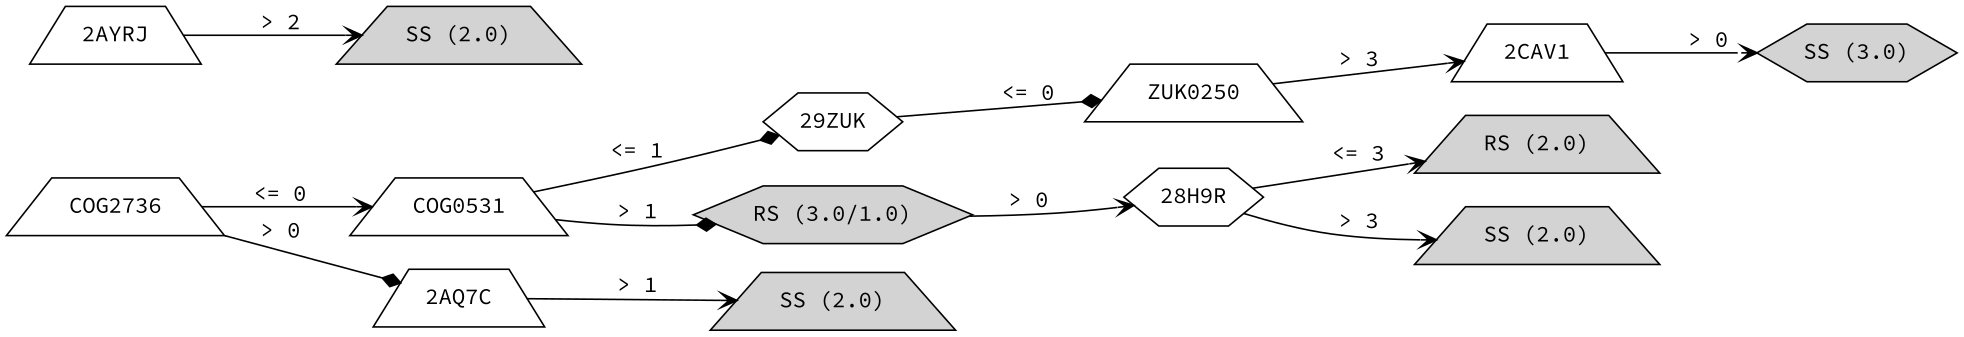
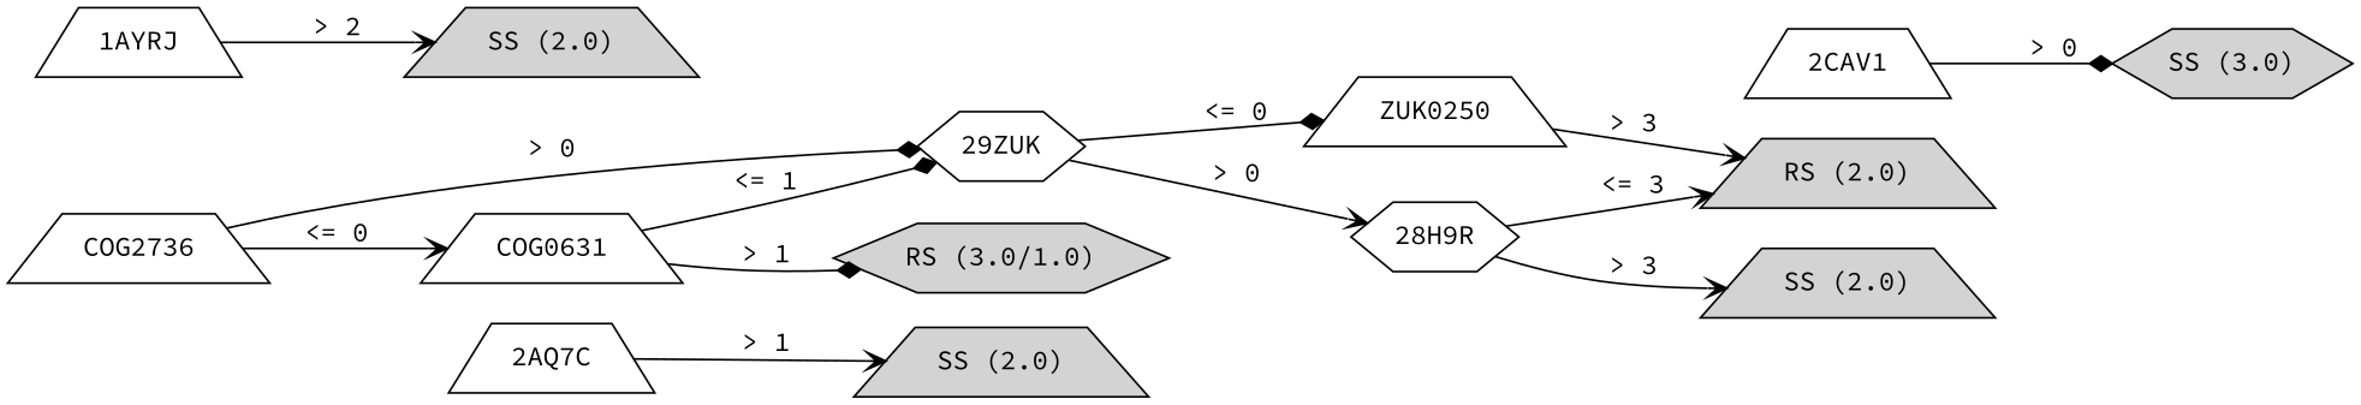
  digraph {
    fontname="Source Code Pro"
    rankdir=LR
    node [fontname="Source Code Pro" shape=trapezium]
    edge [arrowhead=vee fontname="Source Code Pro"]
    n1 [label=COG2736]
-   n2 [label=COG0531]
+   n2 [label=COG0631]
    n3 [label="2AQ7C"]
    n4 [label="29ZUK" shape=hexagon]
    n5 [label="RS (3.0/1.0)" shape=hexagon style=filled]
    n6 [label="SS (2.0)" style=filled]
    n7 [label=ZUK0250]
    n8 [label="28H9R" shape=hexagon]
    n9 [label="2CAV1"]
    n10 [label="RS (2.0)" style=filled]
    n11 [label="SS (2.0)" style=filled]
    n12 [label="SS (3.0)" shape=hexagon style=filled]
-   n13 [label="2AYRJ"]
+   n13 [label="1AYRJ"]
    n14 [label="SS (2.0)" style=filled]
    n1 -> n2 [label="<= 0"]
-   n1 -> n3 [arrowhead=diamond label="> 0"]
+   n1 -> n4 [arrowhead=diamond label="> 0"]
    n2 -> n4 [arrowhead=diamond label="<= 1"]
    n2 -> n5 [arrowhead=diamond label="> 1"]
    n3 -> n6 [label="> 1"]
    n4 -> n7 [arrowhead=diamond label="<= 0"]
-   n5 -> n8 [label="> 0"]
-   n7 -> n9 [label="> 3"]
+   n4 -> n8 [label="> 0"]
+   n7 -> n10 [label="> 3"]
    n8 -> n10 [label="<= 3"]
    n8 -> n11 [label="> 3"]
-   n9 -> n12 [label="> 0"]
+   n9 -> n12 [arrowhead=diamond label="> 0"]
    n13 -> n14 [label="> 2"]
  }
